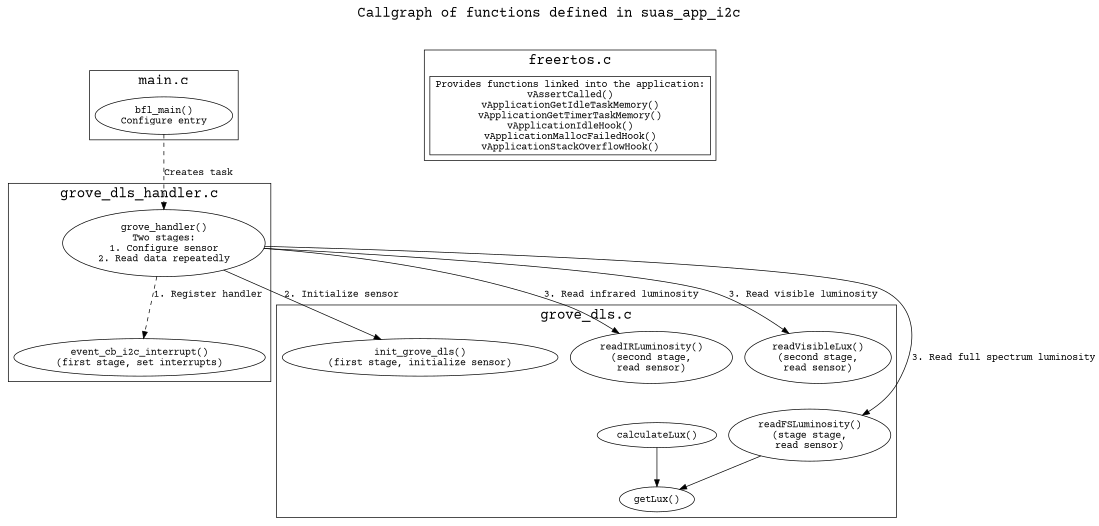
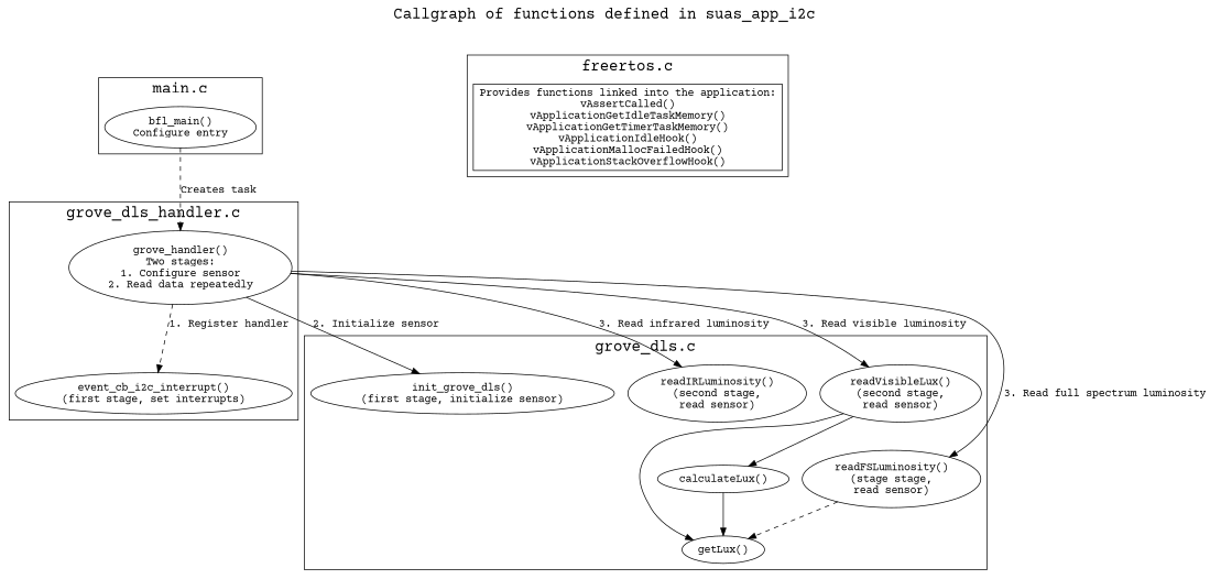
  digraph {
    fontname="Courier Prime"
    fontsize=20
    label="Callgraph of functions defined in suas_app_i2c"
    labelloc=t
    node [fontname="Courier Prime"]
    edge [fontname="Courier Prime"]
    n1 [label="grove_handler()\nTwo stages:\n1. Configure sensor\n2. Read data repeatedly"]
    n2 [label="event_cb_i2c_interrupt()\n(first stage, set interrupts)"]
    n3 [label="bfl_main()\nConfigure entry"]
    n4 [label="init_grove_dls()\n(first stage, initialize sensor)"]
    "getLux()"
    n6 [label="readIRLuminosity()\n(second stage,\nread sensor)"]
    n7 [label="readFSLuminosity()\n(stage stage,\nread sensor)"]
    n8 [label="readVisibleLux()\n(second stage,\nread sensor)"]
    "calculateLux()"
    "Provides functions linked into the application:\nvAssertCalled()\nvApplicationGetIdleTaskMemory()\nvApplicationGetTimerTaskMemory()\nvApplicationIdleHook()\nvApplicationMallocFailedHook()\nvApplicationStackOverflowHook()" [labeljust=l shape=rect]
    subgraph cluster_1 {
      label="grove_dls_handler.c"
      n1
      n2
    }
    subgraph cluster_2 {
      label="main.c"
      n3
    }
    subgraph cluster_3 {
      label="grove_dls.c"
      n4
      "getLux()"
      n6
      n7
      n8
      "calculateLux()"
    }
    subgraph cluster_4 {
      label="freertos.c"
      "Provides functions linked into the application:\nvAssertCalled()\nvApplicationGetIdleTaskMemory()\nvApplicationGetTimerTaskMemory()\nvApplicationIdleHook()\nvApplicationMallocFailedHook()\nvApplicationStackOverflowHook()"
    }
    n1 -> n2 [label="1. Register handler" style=dashed]
    n1 -> n4 [label="2. Initialize sensor"]
    n1 -> n6 [label="3. Read infrared luminosity"]
    n1 -> n7 [label="3. Read full spectrum luminosity"]
    n1 -> n8 [label="3. Read visible luminosity"]
    n3 -> n1 [label="Creates task" style=dashed]
-   n7 -> "getLux()"
+   n7 -> "getLux()" [style=dashed]
+   n8 -> "getLux()"
+   n8 -> "calculateLux()"
    "calculateLux()" -> "getLux()"
  }
